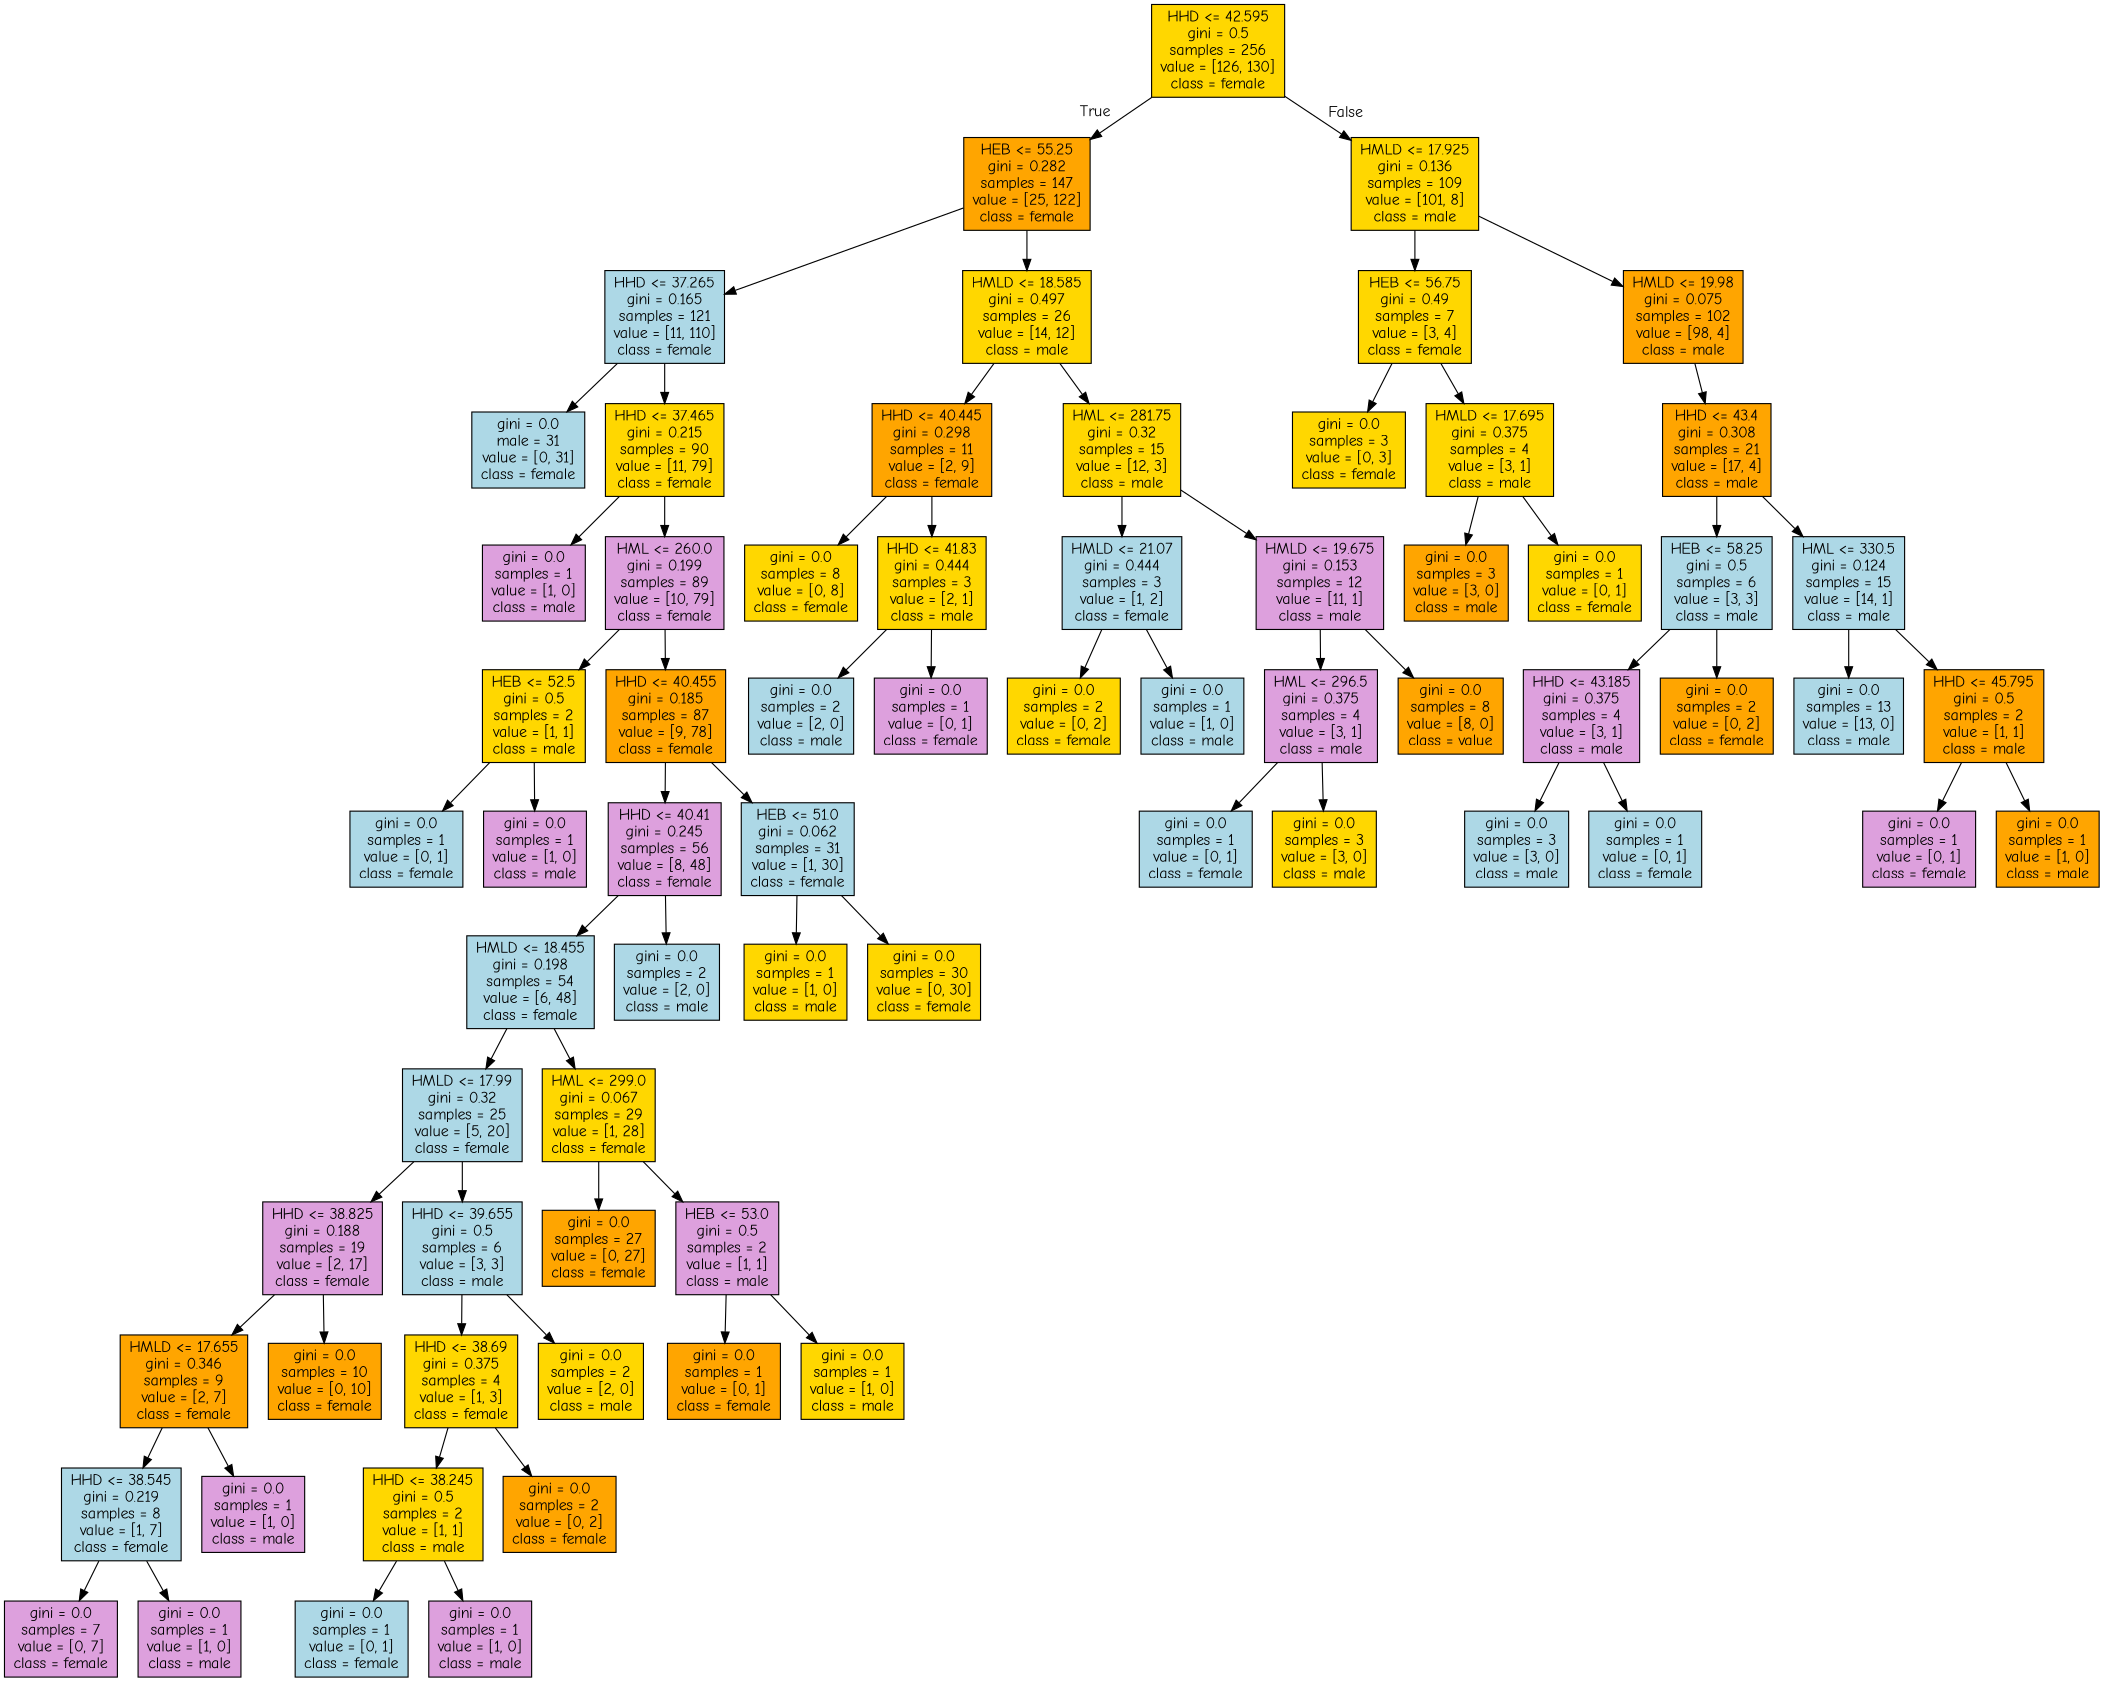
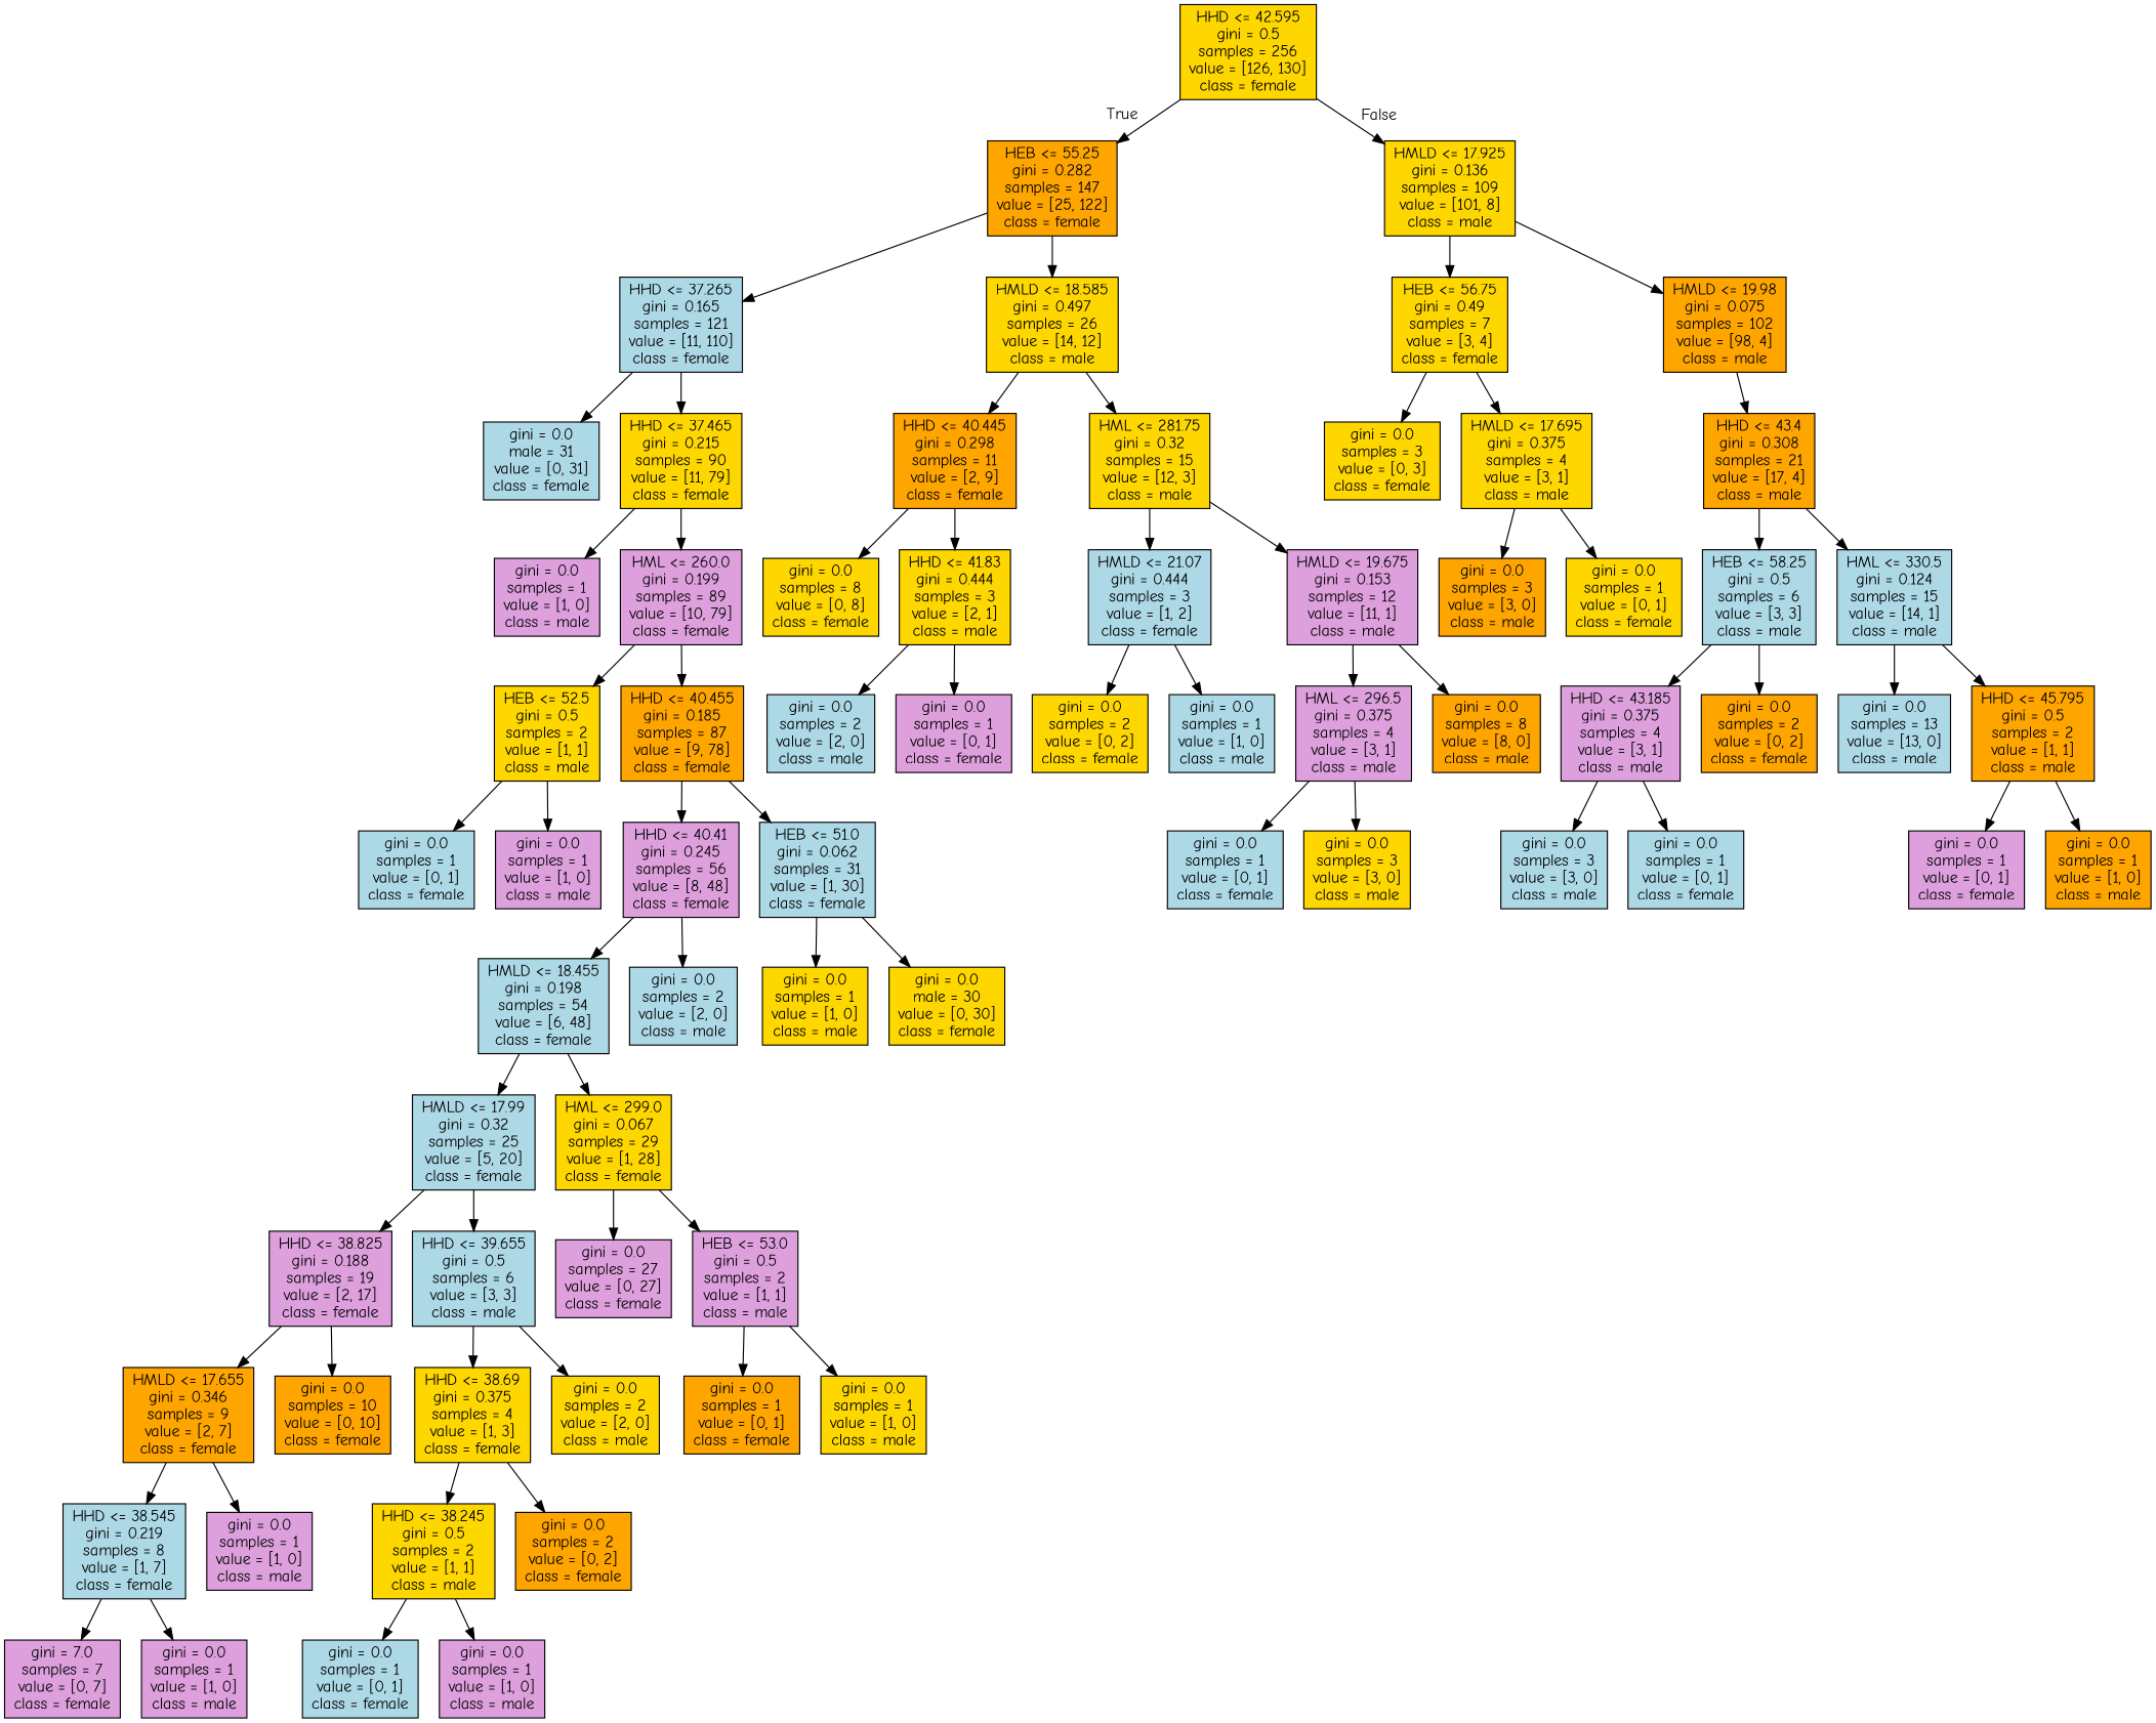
  digraph {
    fontname="Comic Neue"
    node [color=black fillcolor=gold fontname="Comic Neue" shape=box style=filled]
    edge [fontname="Comic Neue"]
    n1 [label="HHD <= 42.595\ngini = 0.5\nsamples = 256\nvalue = [126, 130]\nclass = female"]
    n2 [fillcolor=orange label="HEB <= 55.25\ngini = 0.282\nsamples = 147\nvalue = [25, 122]\nclass = female"]
    n3 [label="HMLD <= 17.925\ngini = 0.136\nsamples = 109\nvalue = [101, 8]\nclass = male"]
    n4 [fillcolor=lightblue label="HHD <= 37.265\ngini = 0.165\nsamples = 121\nvalue = [11, 110]\nclass = female"]
    n5 [label="HMLD <= 18.585\ngini = 0.497\nsamples = 26\nvalue = [14, 12]\nclass = male"]
    n6 [label="HEB <= 56.75\ngini = 0.49\nsamples = 7\nvalue = [3, 4]\nclass = female"]
    n7 [fillcolor=orange label="HMLD <= 19.98\ngini = 0.075\nsamples = 102\nvalue = [98, 4]\nclass = male"]
    n8 [fillcolor=lightblue label="gini = 0.0\nmale = 31\nvalue = [0, 31]\nclass = female"]
    n9 [label="HHD <= 37.465\ngini = 0.215\nsamples = 90\nvalue = [11, 79]\nclass = female"]
    n10 [fillcolor=orange label="HHD <= 40.445\ngini = 0.298\nsamples = 11\nvalue = [2, 9]\nclass = female"]
    n11 [label="HML <= 281.75\ngini = 0.32\nsamples = 15\nvalue = [12, 3]\nclass = male"]
    n12 [fillcolor=plum label="gini = 0.0\nsamples = 1\nvalue = [1, 0]\nclass = male"]
    n13 [fillcolor=plum label="HML <= 260.0\ngini = 0.199\nsamples = 89\nvalue = [10, 79]\nclass = female"]
    n14 [label="HEB <= 52.5\ngini = 0.5\nsamples = 2\nvalue = [1, 1]\nclass = male"]
    n15 [fillcolor=orange label="HHD <= 40.455\ngini = 0.185\nsamples = 87\nvalue = [9, 78]\nclass = female"]
    n16 [fillcolor=lightblue label="gini = 0.0\nsamples = 1\nvalue = [0, 1]\nclass = female"]
    n17 [fillcolor=plum label="gini = 0.0\nsamples = 1\nvalue = [1, 0]\nclass = male"]
    n18 [fillcolor=plum label="HHD <= 40.41\ngini = 0.245\nsamples = 56\nvalue = [8, 48]\nclass = female"]
    n19 [fillcolor=lightblue label="HEB <= 51.0\ngini = 0.062\nsamples = 31\nvalue = [1, 30]\nclass = female"]
    n20 [fillcolor=lightblue label="HMLD <= 18.455\ngini = 0.198\nsamples = 54\nvalue = [6, 48]\nclass = female"]
    n21 [fillcolor=lightblue label="gini = 0.0\nsamples = 2\nvalue = [2, 0]\nclass = male"]
    n22 [label="gini = 0.0\nsamples = 1\nvalue = [1, 0]\nclass = male"]
-   n23 [label="gini = 0.0\nsamples = 30\nvalue = [0, 30]\nclass = female"]
+   n23 [label="gini = 0.0\nmale = 30\nvalue = [0, 30]\nclass = female"]
    n24 [fillcolor=lightblue label="HMLD <= 17.99\ngini = 0.32\nsamples = 25\nvalue = [5, 20]\nclass = female"]
    n25 [label="HML <= 299.0\ngini = 0.067\nsamples = 29\nvalue = [1, 28]\nclass = female"]
    n26 [fillcolor=plum label="HHD <= 38.825\ngini = 0.188\nsamples = 19\nvalue = [2, 17]\nclass = female"]
    n27 [fillcolor=lightblue label="HHD <= 39.655\ngini = 0.5\nsamples = 6\nvalue = [3, 3]\nclass = male"]
-   n28 [fillcolor=orange label="gini = 0.0\nsamples = 27\nvalue = [0, 27]\nclass = female"]
+   n28 [fillcolor=plum label="gini = 0.0\nsamples = 27\nvalue = [0, 27]\nclass = female"]
    n29 [fillcolor=plum label="HEB <= 53.0\ngini = 0.5\nsamples = 2\nvalue = [1, 1]\nclass = male"]
    n30 [fillcolor=orange label="HMLD <= 17.655\ngini = 0.346\nsamples = 9\nvalue = [2, 7]\nclass = female"]
    n31 [fillcolor=orange label="gini = 0.0\nsamples = 10\nvalue = [0, 10]\nclass = female"]
    n32 [label="HHD <= 38.69\ngini = 0.375\nsamples = 4\nvalue = [1, 3]\nclass = female"]
    n33 [label="gini = 0.0\nsamples = 2\nvalue = [2, 0]\nclass = male"]
    n34 [fillcolor=lightblue label="HHD <= 38.545\ngini = 0.219\nsamples = 8\nvalue = [1, 7]\nclass = female"]
    n35 [fillcolor=plum label="gini = 0.0\nsamples = 1\nvalue = [1, 0]\nclass = male"]
-   n36 [fillcolor=plum label="gini = 0.0\nsamples = 7\nvalue = [0, 7]\nclass = female"]
+   n36 [fillcolor=plum label="gini = 7.0\nsamples = 7\nvalue = [0, 7]\nclass = female"]
    n37 [fillcolor=plum label="gini = 0.0\nsamples = 1\nvalue = [1, 0]\nclass = male"]
    n38 [label="HHD <= 38.245\ngini = 0.5\nsamples = 2\nvalue = [1, 1]\nclass = male"]
    n39 [fillcolor=orange label="gini = 0.0\nsamples = 2\nvalue = [0, 2]\nclass = female"]
    n40 [fillcolor=lightblue label="gini = 0.0\nsamples = 1\nvalue = [0, 1]\nclass = female"]
    n41 [fillcolor=plum label="gini = 0.0\nsamples = 1\nvalue = [1, 0]\nclass = male"]
    n42 [fillcolor=orange label="gini = 0.0\nsamples = 1\nvalue = [0, 1]\nclass = female"]
    n43 [label="gini = 0.0\nsamples = 1\nvalue = [1, 0]\nclass = male"]
    n44 [label="gini = 0.0\nsamples = 8\nvalue = [0, 8]\nclass = female"]
    n45 [label="HHD <= 41.83\ngini = 0.444\nsamples = 3\nvalue = [2, 1]\nclass = male"]
    n46 [fillcolor=lightblue label="HMLD <= 21.07\ngini = 0.444\nsamples = 3\nvalue = [1, 2]\nclass = female"]
    n47 [fillcolor=plum label="HMLD <= 19.675\ngini = 0.153\nsamples = 12\nvalue = [11, 1]\nclass = male"]
    n48 [fillcolor=lightblue label="gini = 0.0\nsamples = 2\nvalue = [2, 0]\nclass = male"]
    n49 [fillcolor=plum label="gini = 0.0\nsamples = 1\nvalue = [0, 1]\nclass = female"]
    n50 [label="gini = 0.0\nsamples = 2\nvalue = [0, 2]\nclass = female"]
    n51 [fillcolor=lightblue label="gini = 0.0\nsamples = 1\nvalue = [1, 0]\nclass = male"]
    n52 [fillcolor=plum label="HML <= 296.5\ngini = 0.375\nsamples = 4\nvalue = [3, 1]\nclass = male"]
-   n53 [fillcolor=orange label="gini = 0.0\nsamples = 8\nvalue = [8, 0]\nclass = value"]
+   n53 [fillcolor=orange label="gini = 0.0\nsamples = 8\nvalue = [8, 0]\nclass = male"]
    n54 [fillcolor=lightblue label="gini = 0.0\nsamples = 1\nvalue = [0, 1]\nclass = female"]
    n55 [label="gini = 0.0\nsamples = 3\nvalue = [3, 0]\nclass = male"]
    n56 [label="gini = 0.0\nsamples = 3\nvalue = [0, 3]\nclass = female"]
    n57 [label="HMLD <= 17.695\ngini = 0.375\nsamples = 4\nvalue = [3, 1]\nclass = male"]
    n58 [fillcolor=orange label="HHD <= 43.4\ngini = 0.308\nsamples = 21\nvalue = [17, 4]\nclass = male"]
    n59 [fillcolor=orange label="gini = 0.0\nsamples = 3\nvalue = [3, 0]\nclass = male"]
    n60 [label="gini = 0.0\nsamples = 1\nvalue = [0, 1]\nclass = female"]
    n61 [fillcolor=lightblue label="HEB <= 58.25\ngini = 0.5\nsamples = 6\nvalue = [3, 3]\nclass = male"]
    n62 [fillcolor=lightblue label="HML <= 330.5\ngini = 0.124\nsamples = 15\nvalue = [14, 1]\nclass = male"]
    n63 [fillcolor=plum label="HHD <= 43.185\ngini = 0.375\nsamples = 4\nvalue = [3, 1]\nclass = male"]
    n64 [fillcolor=orange label="gini = 0.0\nsamples = 2\nvalue = [0, 2]\nclass = female"]
    n65 [fillcolor=lightblue label="gini = 0.0\nsamples = 13\nvalue = [13, 0]\nclass = male"]
    n66 [fillcolor=orange label="HHD <= 45.795\ngini = 0.5\nsamples = 2\nvalue = [1, 1]\nclass = male"]
    n67 [fillcolor=lightblue label="gini = 0.0\nsamples = 3\nvalue = [3, 0]\nclass = male"]
    n68 [fillcolor=lightblue label="gini = 0.0\nsamples = 1\nvalue = [0, 1]\nclass = female"]
    n69 [fillcolor=plum label="gini = 0.0\nsamples = 1\nvalue = [0, 1]\nclass = female"]
    n70 [fillcolor=orange label="gini = 0.0\nsamples = 1\nvalue = [1, 0]\nclass = male"]
    n1 -> n2 [headlabel=True labelangle=45 labeldistance=2.5]
    n1 -> n3 [headlabel=False labelangle=-45 labeldistance=2.5]
    n2 -> n4
    n2 -> n5
    n3 -> n6
    n3 -> n7
    n4 -> n8
    n4 -> n9
    n5 -> n10
    n5 -> n11
    n6 -> n56
    n6 -> n57
    n7 -> n58
    n9 -> n12
    n9 -> n13
    n10 -> n44
    n10 -> n45
    n11 -> n46
    n11 -> n47
    n13 -> n14
    n13 -> n15
    n14 -> n16
    n14 -> n17
    n15 -> n18
    n15 -> n19
    n18 -> n20
    n18 -> n21
    n19 -> n22
    n19 -> n23
    n20 -> n24
    n20 -> n25
    n24 -> n26
    n24 -> n27
    n25 -> n28
    n25 -> n29
    n26 -> n30
    n26 -> n31
    n27 -> n32
    n27 -> n33
    n29 -> n42
    n29 -> n43
    n30 -> n34
    n30 -> n35
    n32 -> n38
    n32 -> n39
    n34 -> n36
    n34 -> n37
    n38 -> n40
    n38 -> n41
    n45 -> n48
    n45 -> n49
    n46 -> n50
    n46 -> n51
    n47 -> n52
    n47 -> n53
    n52 -> n54
    n52 -> n55
    n57 -> n59
    n57 -> n60
    n58 -> n61
    n58 -> n62
    n61 -> n63
    n61 -> n64
    n62 -> n65
    n62 -> n66
    n63 -> n67
    n63 -> n68
    n66 -> n69
    n66 -> n70
  }
